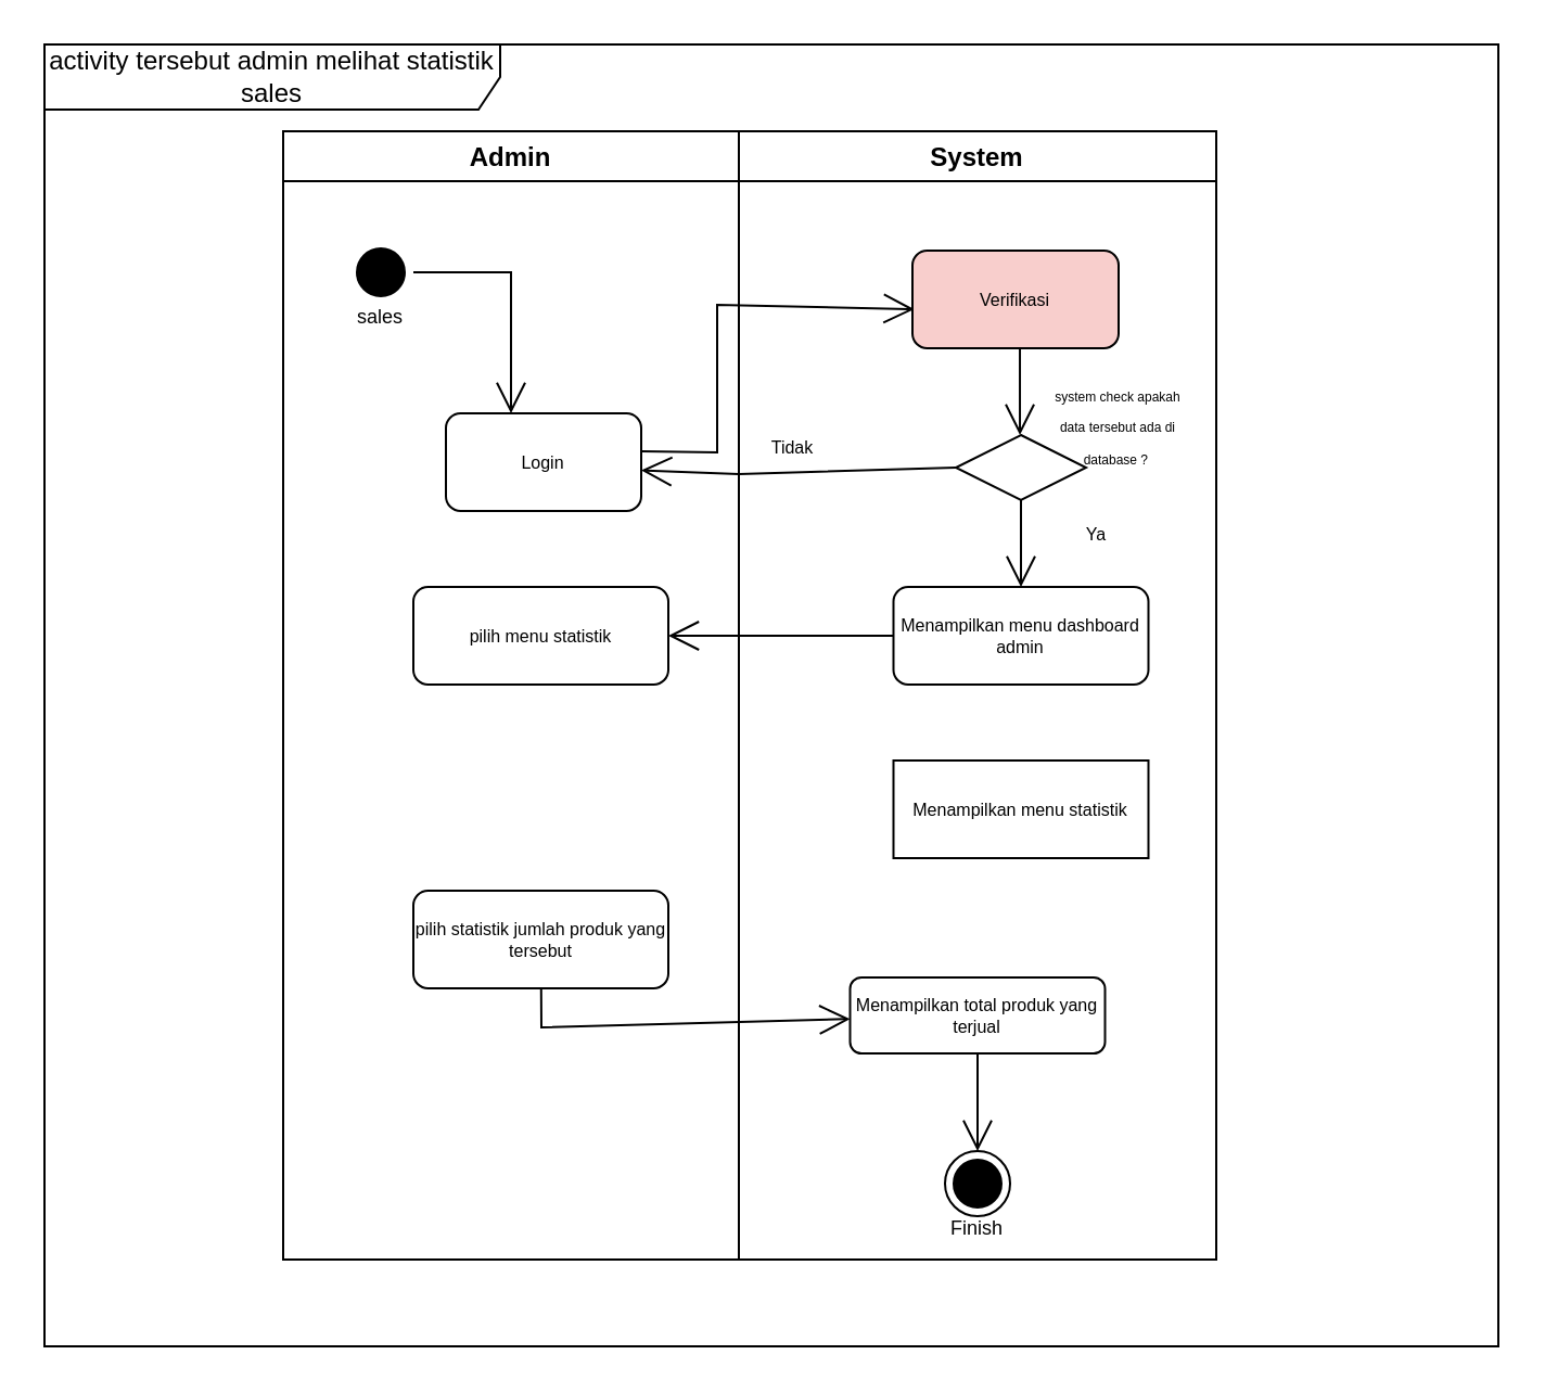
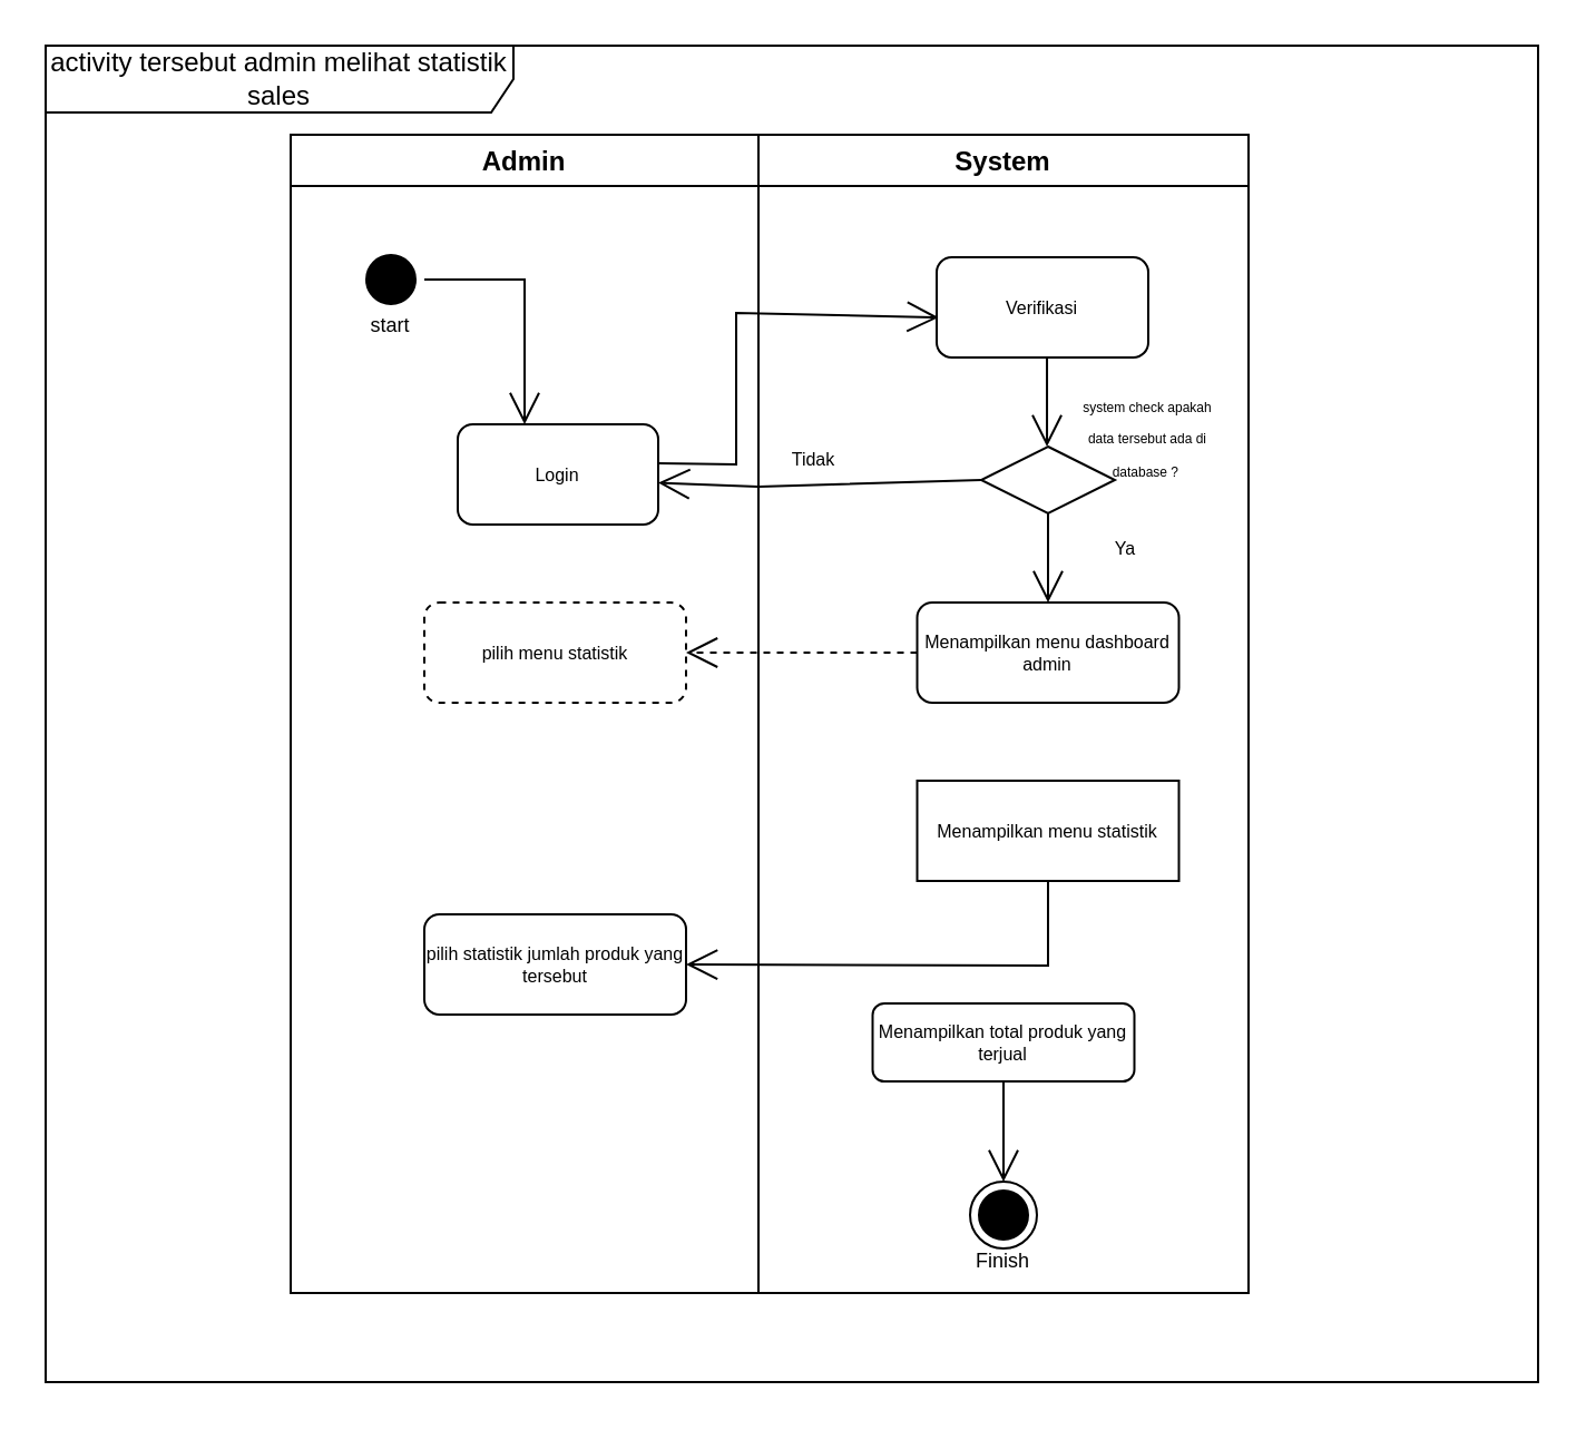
  <mxCell id="0" />
  <mxCell id="1" parent="0" />
  <mxCell id="2" value="activity tersebut admin melihat statistik sales" style="shape=umlFrame;whiteSpace=wrap;html=1;width=210;height=30;" vertex="1" parent="1"><mxGeometry x="20" y="20" width="670" height="600" as="geometry" /></mxCell>
  <mxCell id="3" value="Admin" style="swimlane;" vertex="1" parent="1"><mxGeometry x="130" y="60" width="210" height="520" as="geometry" /></mxCell>
  <mxCell id="4" value="System" style="swimlane;startSize=23;" vertex="1" parent="1"><mxGeometry x="340" y="60" width="220" height="520" as="geometry" /></mxCell>
  <mxCell id="5" value="Menampilkan total produk yang terjual" style="rounded=1;whiteSpace=wrap;html=1;fontSize=8;" vertex="1" parent="4"><mxGeometry x="51.25" y="390" width="117.5" height="35" as="geometry" /></mxCell>
  <mxCell id="6" value="" style="ellipse;html=1;shape=endState;fillColor=#000000;strokeColor=#000000;fontSize=8;" vertex="1" parent="4"><mxGeometry x="95" y="470" width="30" height="30" as="geometry" /></mxCell>
  <mxCell id="7" value="" style="endArrow=open;endFill=1;endSize=12;html=1;rounded=0;fontSize=9;" edge="1" parent="4" source="5" target="6"><mxGeometry width="160" relative="1" as="geometry"><mxPoint x="-81.111" y="405" as="sourcePoint" /><mxPoint x="61.25" y="422.646" as="targetPoint" /><Array as="points" /></mxGeometry></mxCell>
  <mxCell id="8" value="&lt;font style=&quot;font-size: 9px&quot;&gt;Finish&lt;/font&gt;" style="text;html=1;strokeColor=none;fillColor=none;align=center;verticalAlign=middle;whiteSpace=wrap;rounded=0;" vertex="1" parent="4"><mxGeometry x="80" y="490" width="60" height="30" as="geometry" /></mxCell>
  <mxCell id="9" value="&lt;font style=&quot;font-size: 6px&quot;&gt;system check apakah data tersebut ada di database ?&amp;nbsp;&lt;/font&gt;" style="text;html=1;strokeColor=none;fillColor=none;align=center;verticalAlign=middle;whiteSpace=wrap;rounded=0;" vertex="1" parent="4"><mxGeometry x="140" y="120" width="70" height="30" as="geometry" /></mxCell>
  <mxCell id="10" value="" style="ellipse;html=1;shape=startState;fillColor=#000000;strokeColor=#000000;" vertex="1" parent="1"><mxGeometry x="160" y="110" width="30" height="30" as="geometry" /></mxCell>
- <mxCell id="11" value="&lt;font style=&quot;font-size: 9px&quot;&gt;sales&lt;/font&gt;" style="text;html=1;strokeColor=none;fillColor=none;align=center;verticalAlign=middle;whiteSpace=wrap;rounded=0;" vertex="1" parent="1"><mxGeometry x="145" y="130" width="60" height="30" as="geometry" /></mxCell>
+ <mxCell id="11" value="&lt;font style=&quot;font-size: 9px&quot;&gt;start&lt;/font&gt;" style="text;html=1;strokeColor=none;fillColor=none;align=center;verticalAlign=middle;whiteSpace=wrap;rounded=0;" vertex="1" parent="1"><mxGeometry x="145" y="130" width="60" height="30" as="geometry" /></mxCell>
  <mxCell id="12" value="" style="endArrow=open;endFill=1;endSize=12;html=1;rounded=0;fontSize=9;" edge="1" parent="1" source="10"><mxGeometry width="160" relative="1" as="geometry"><mxPoint x="190" y="180" as="sourcePoint" /><mxPoint x="235" y="190" as="targetPoint" /><Array as="points"><mxPoint x="235" y="125" /></Array></mxGeometry></mxCell>
  <mxCell id="13" value="" style="endArrow=open;endFill=1;endSize=12;html=1;rounded=0;fontSize=9;exitX=1;exitY=0.5;exitDx=0;exitDy=0;entryX=0.009;entryY=0.601;entryDx=0;entryDy=0;entryPerimeter=0;" edge="1" parent="1" target="21"><mxGeometry width="160" relative="1" as="geometry"><mxPoint x="295" y="207.5" as="sourcePoint" /><mxPoint x="380" y="141" as="targetPoint" /><Array as="points"><mxPoint x="330" y="208" /><mxPoint x="330" y="140" /></Array></mxGeometry></mxCell>
  <mxCell id="14" value="" style="rhombus;whiteSpace=wrap;html=1;fontSize=9;strokeColor=#000000;" vertex="1" parent="1"><mxGeometry x="440" y="200" width="60" height="30" as="geometry" /></mxCell>
  <mxCell id="15" value="" style="endArrow=open;endFill=1;endSize=12;html=1;rounded=0;fontSize=9;exitX=0;exitY=0.5;exitDx=0;exitDy=0;entryX=1;entryY=0.75;entryDx=0;entryDy=0;" edge="1" parent="1" source="14"><mxGeometry width="160" relative="1" as="geometry"><mxPoint x="305" y="217.5" as="sourcePoint" /><mxPoint x="295" y="216.25" as="targetPoint" /><Array as="points"><mxPoint x="340" y="218" /></Array></mxGeometry></mxCell>
  <mxCell id="16" value="" style="endArrow=open;endFill=1;endSize=12;html=1;rounded=0;fontSize=9;entryX=0.5;entryY=0;entryDx=0;entryDy=0;" edge="1" parent="1" source="14"><mxGeometry width="160" relative="1" as="geometry"><mxPoint x="450" y="225" as="sourcePoint" /><mxPoint x="470" y="270" as="targetPoint" /><Array as="points" /></mxGeometry></mxCell>
  <mxCell id="17" value="" style="endArrow=open;endFill=1;endSize=12;html=1;rounded=0;fontSize=9;entryX=0.5;entryY=0;entryDx=0;entryDy=0;" edge="1" parent="1"><mxGeometry width="160" relative="1" as="geometry"><mxPoint x="469.52" y="160" as="sourcePoint" /><mxPoint x="469.52" y="200" as="targetPoint" /><Array as="points" /></mxGeometry></mxCell>
  <mxCell id="18" value="&lt;font style=&quot;font-size: 8px&quot;&gt;Ya&lt;/font&gt;" style="text;html=1;strokeColor=none;fillColor=none;align=center;verticalAlign=middle;whiteSpace=wrap;rounded=0;" vertex="1" parent="1"><mxGeometry x="470" y="230" width="70" height="30" as="geometry" /></mxCell>
  <mxCell id="19" value="&lt;span style=&quot;font-size: 8px&quot;&gt;Tidak&lt;/span&gt;" style="text;html=1;strokeColor=none;fillColor=none;align=center;verticalAlign=middle;whiteSpace=wrap;rounded=0;" vertex="1" parent="1"><mxGeometry x="330" y="190" width="70" height="30" as="geometry" /></mxCell>
  <mxCell id="20" value="Login" style="rounded=1;whiteSpace=wrap;html=1;fontSize=8;" vertex="1" parent="1"><mxGeometry x="205" y="190" width="90" height="45" as="geometry" /></mxCell>
- <mxCell id="21" value="Verifikasi" style="rounded=1;whiteSpace=wrap;html=1;fontSize=8;fillColor=#f8cecc;" vertex="1" parent="1"><mxGeometry x="420" y="115" width="95" height="45" as="geometry" /></mxCell>
+ <mxCell id="21" value="Verifikasi" style="rounded=1;whiteSpace=wrap;html=1;fontSize=8;" vertex="1" parent="1"><mxGeometry x="420" y="115" width="95" height="45" as="geometry" /></mxCell>
  <mxCell id="22" value="Menampilkan menu dashboard admin" style="rounded=1;whiteSpace=wrap;html=1;fontSize=8;" vertex="1" parent="1"><mxGeometry x="411.25" y="270" width="117.5" height="45" as="geometry" /></mxCell>
- <mxCell id="23" value="pilih menu statistik" style="rounded=1;whiteSpace=wrap;html=1;fontSize=8;" vertex="1" parent="1"><mxGeometry x="190" y="270" width="117.5" height="45" as="geometry" /></mxCell>
- <mxCell id="24" value="" style="endArrow=open;endFill=1;endSize=12;html=1;rounded=0;fontSize=9;" edge="1" parent="1" source="22" target="23"><mxGeometry width="160" relative="1" as="geometry"><mxPoint x="450" y="225" as="sourcePoint" /><mxPoint x="305" y="226.25" as="targetPoint" /><Array as="points" /></mxGeometry></mxCell>
+ <mxCell id="23" value="pilih menu statistik" style="rounded=1;whiteSpace=wrap;html=1;fontSize=8;dashed=1;" vertex="1" parent="1"><mxGeometry x="190" y="270" width="117.5" height="45" as="geometry" /></mxCell>
+ <mxCell id="24" value="" style="endArrow=open;endFill=1;endSize=12;html=1;rounded=0;fontSize=9;dashed=1;" edge="1" parent="1" source="22" target="23"><mxGeometry width="160" relative="1" as="geometry"><mxPoint x="450" y="225" as="sourcePoint" /><mxPoint x="305" y="226.25" as="targetPoint" /><Array as="points" /></mxGeometry></mxCell>
  <mxCell id="25" value="Menampilkan menu statistik" style="whiteSpace=wrap;html=1;fontSize=8;rounded=0;" vertex="1" parent="1"><mxGeometry x="411.25" y="350" width="117.5" height="45" as="geometry" /></mxCell>
  <mxCell id="26" value="pilih statistik jumlah produk yang tersebut" style="rounded=1;whiteSpace=wrap;html=1;fontSize=8;" vertex="1" parent="1"><mxGeometry x="190" y="410" width="117.5" height="45" as="geometry" /></mxCell>
- <mxCell id="28" value="" style="endArrow=open;endFill=1;endSize=12;html=1;rounded=0;fontSize=9;" edge="1" parent="1" source="26" target="5"><mxGeometry width="160" relative="1" as="geometry"><mxPoint x="480" y="405" as="sourcePoint" /><mxPoint x="317.5" y="442.5" as="targetPoint" /><Array as="points"><mxPoint x="249" y="473" /></Array></mxGeometry></mxCell>
+ <mxCell id="27" value="" style="endArrow=open;endFill=1;endSize=12;html=1;rounded=0;fontSize=9;entryX=1;entryY=0.5;entryDx=0;entryDy=0;" edge="1" parent="1" source="25" target="26"><mxGeometry width="160" relative="1" as="geometry"><mxPoint x="421.25" y="302.5" as="sourcePoint" /><mxPoint x="317.5" y="302.5" as="targetPoint" /><Array as="points"><mxPoint x="470" y="433" /></Array></mxGeometry></mxCell>
